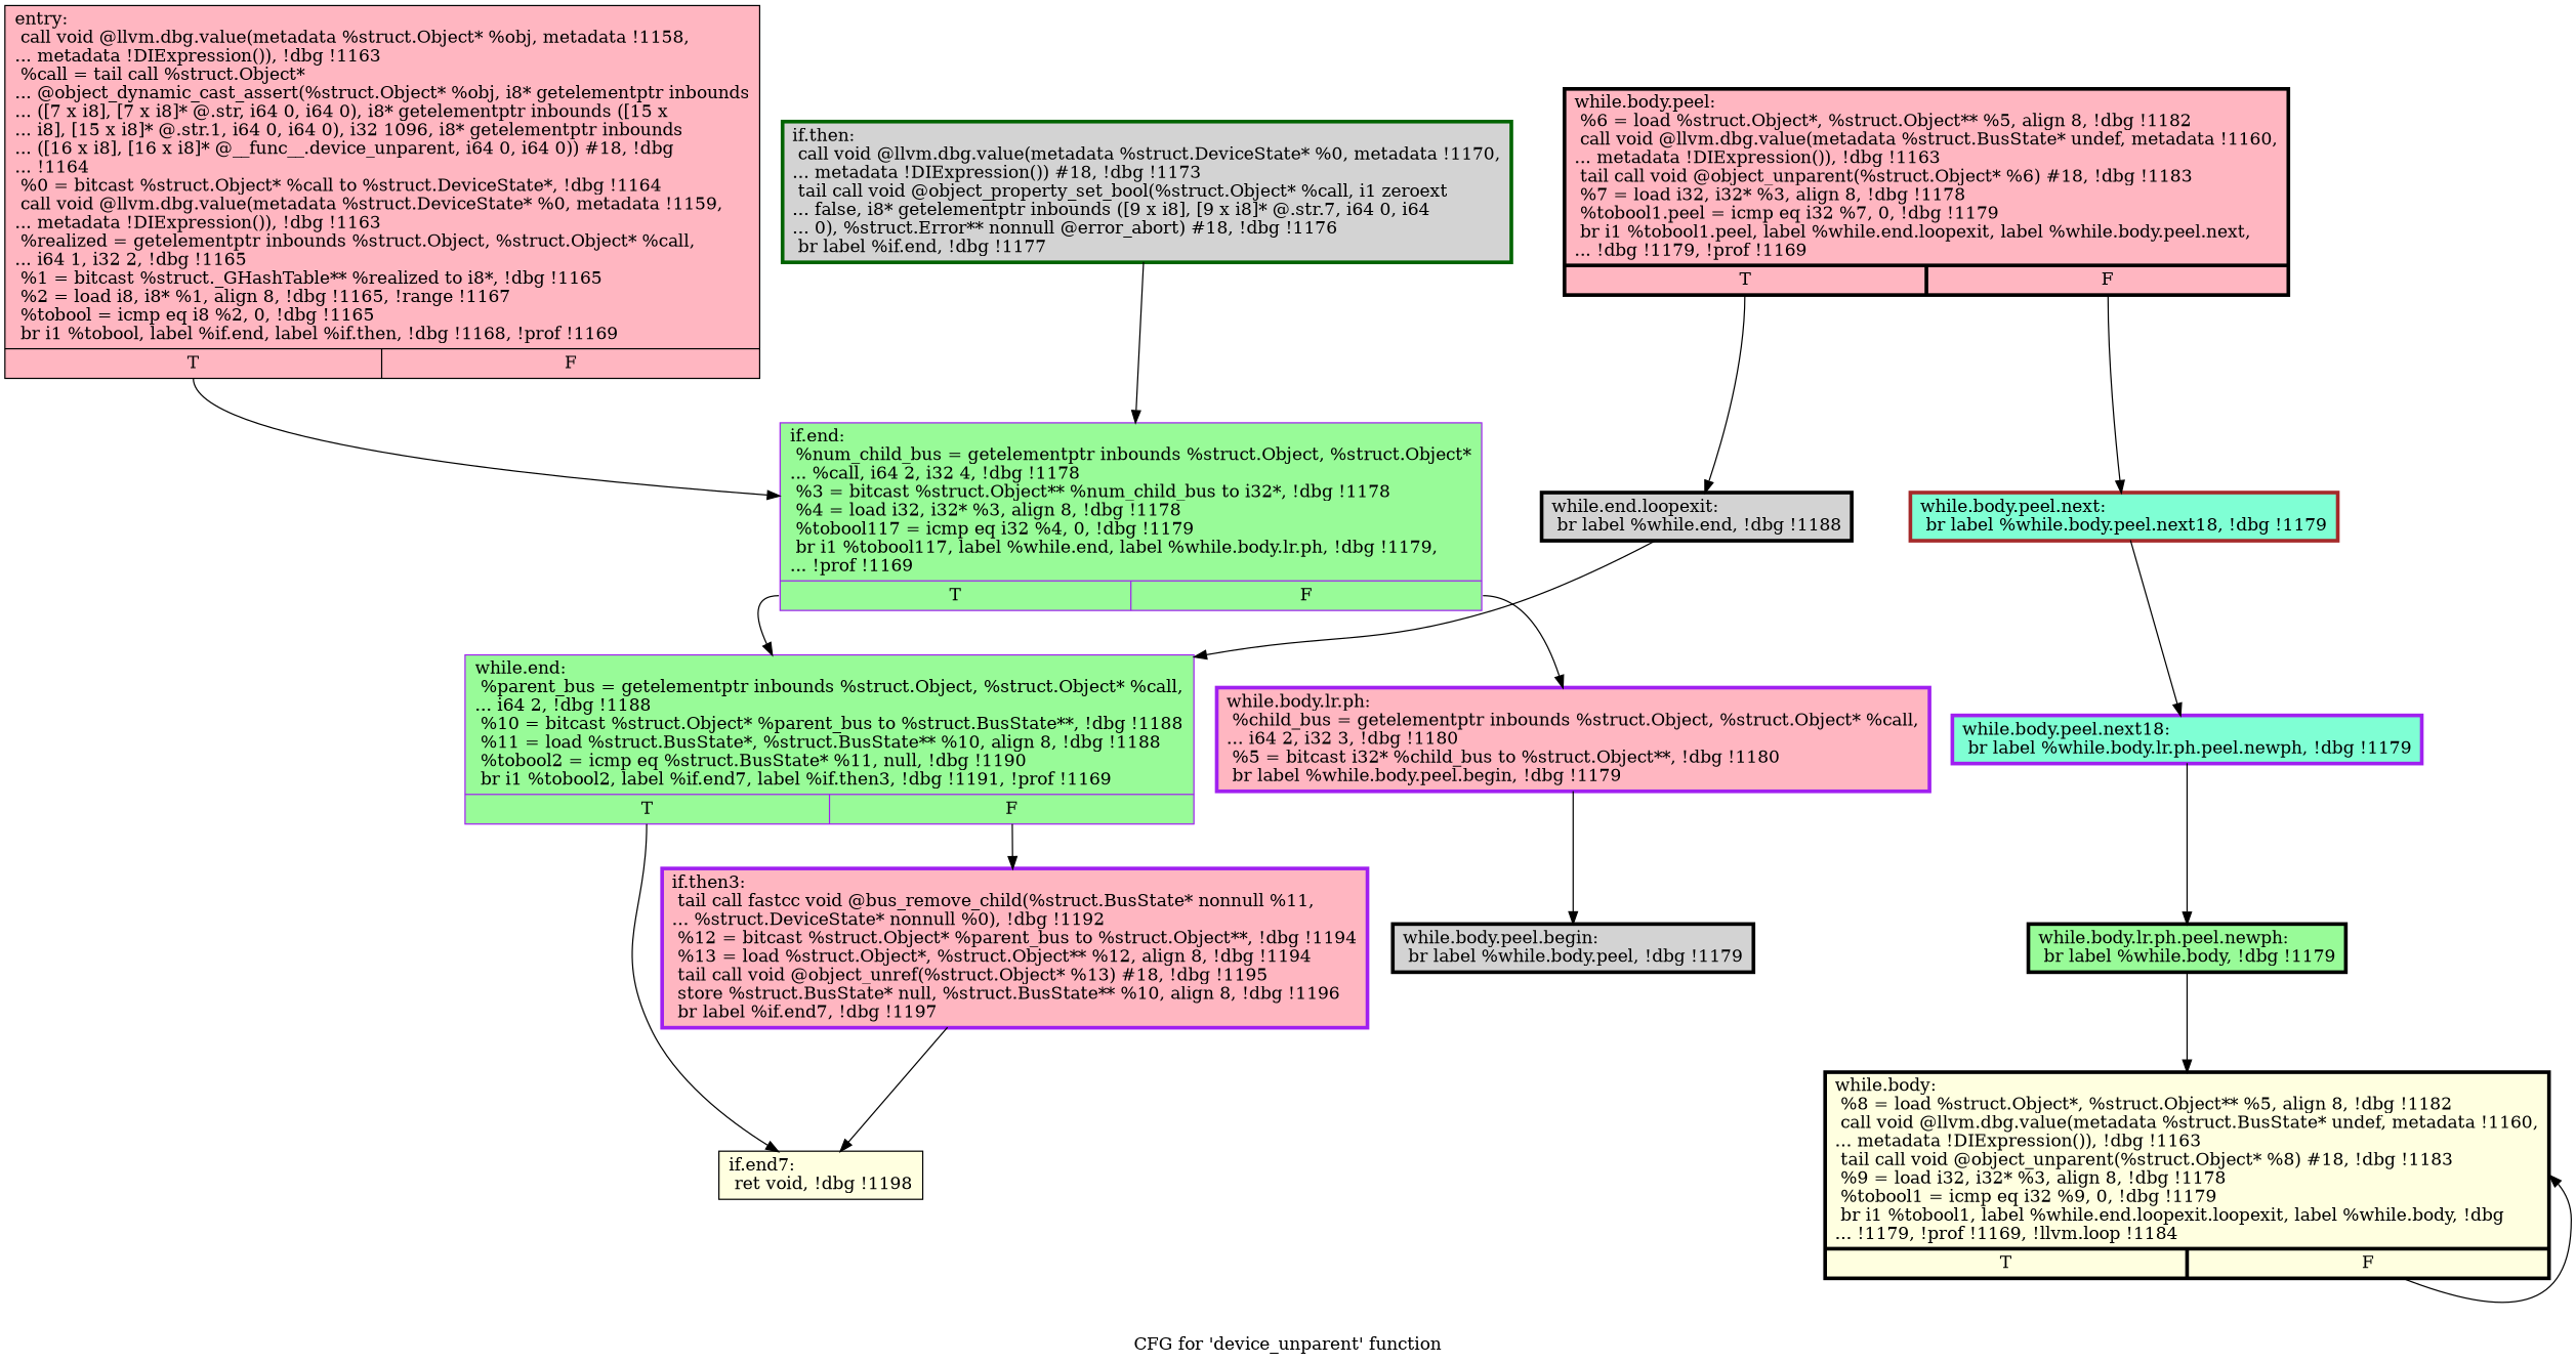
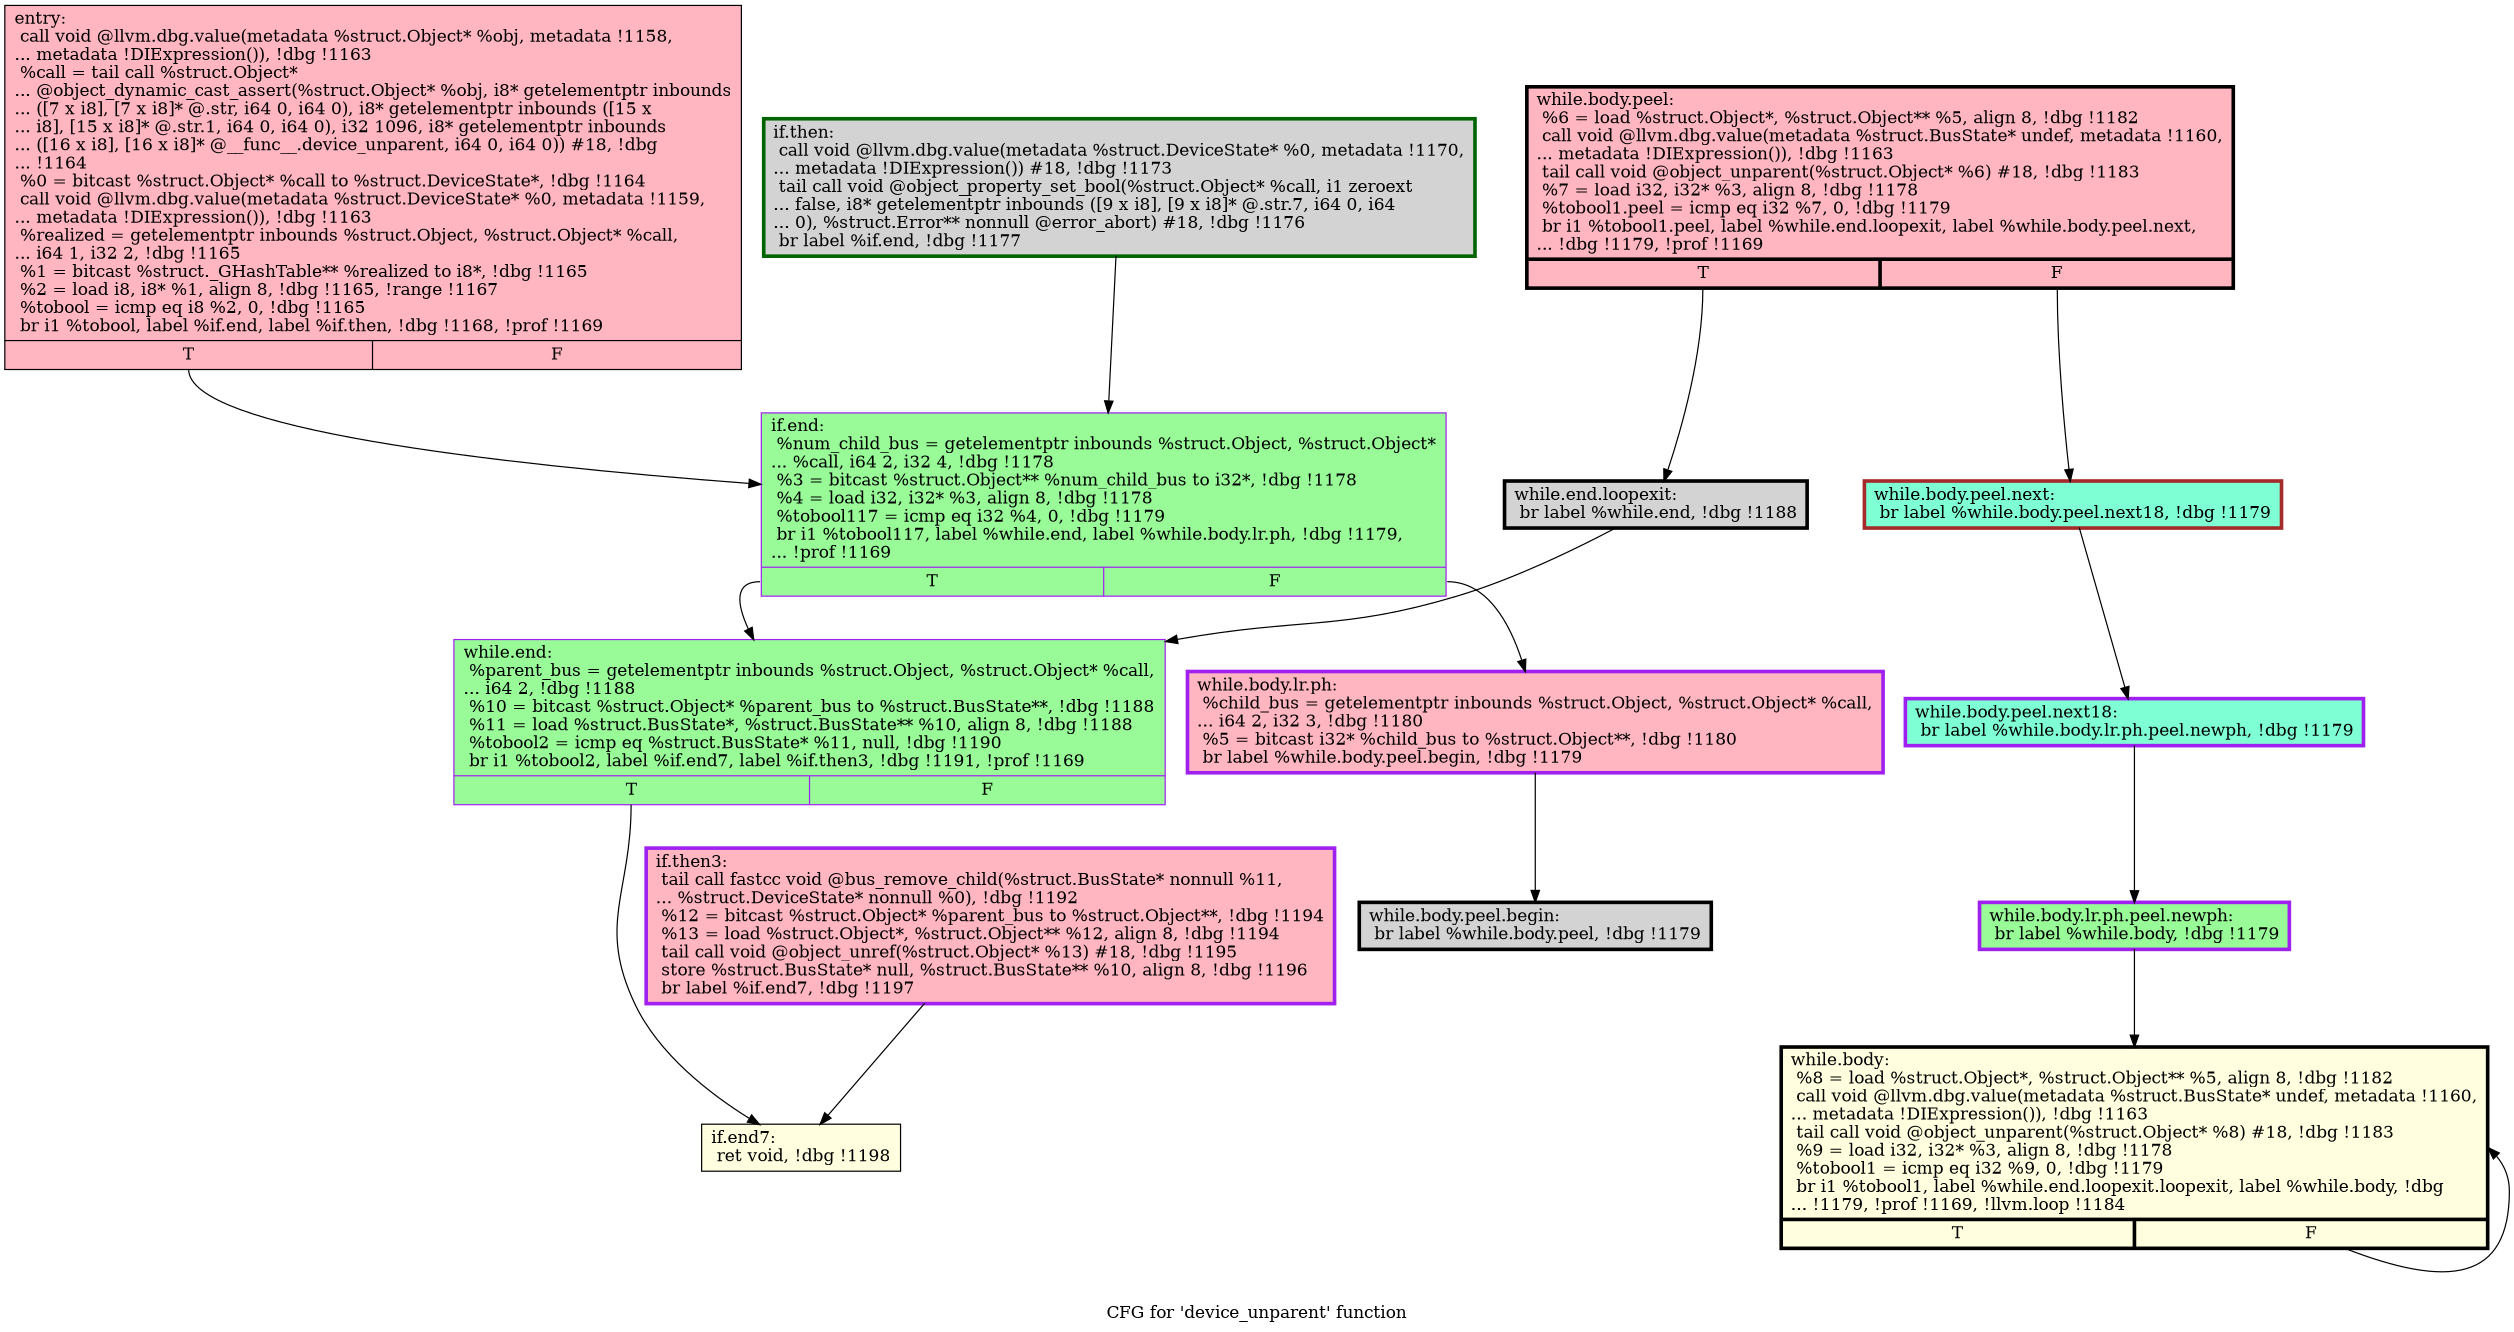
  digraph {
    label="CFG for 'device_unparent' function"
    node [color=black fillcolor=lightpink shape=record style=filled penwidth=3.0]
    n1 [label="{entry:\l  call void @llvm.dbg.value(metadata %struct.Object* %obj, metadata !1158,\l... metadata !DIExpression()), !dbg !1163\l  %call = tail call %struct.Object*\l... @object_dynamic_cast_assert(%struct.Object* %obj, i8* getelementptr inbounds\l... ([7 x i8], [7 x i8]* @.str, i64 0, i64 0), i8* getelementptr inbounds ([15 x\l... i8], [15 x i8]* @.str.1, i64 0, i64 0), i32 1096, i8* getelementptr inbounds\l... ([16 x i8], [16 x i8]* @__func__.device_unparent, i64 0, i64 0)) #18, !dbg\l... !1164\l  %0 = bitcast %struct.Object* %call to %struct.DeviceState*, !dbg !1164\l  call void @llvm.dbg.value(metadata %struct.DeviceState* %0, metadata !1159,\l... metadata !DIExpression()), !dbg !1163\l  %realized = getelementptr inbounds %struct.Object, %struct.Object* %call,\l... i64 1, i32 2, !dbg !1165\l  %1 = bitcast %struct._GHashTable** %realized to i8*, !dbg !1165\l  %2 = load i8, i8* %1, align 8, !dbg !1165, !range !1167\l  %tobool = icmp eq i8 %2, 0, !dbg !1165\l  br i1 %tobool, label %if.end, label %if.then, !dbg !1168, !prof !1169\l|{<s0>T|<s1>F}}" penwidth=""]
    n2 [color=purple fillcolor=palegreen label="{if.end:                                           \l  %num_child_bus = getelementptr inbounds %struct.Object, %struct.Object*\l... %call, i64 2, i32 4, !dbg !1178\l  %3 = bitcast %struct.Object** %num_child_bus to i32*, !dbg !1178\l  %4 = load i32, i32* %3, align 8, !dbg !1178\l  %tobool117 = icmp eq i32 %4, 0, !dbg !1179\l  br i1 %tobool117, label %while.end, label %while.body.lr.ph, !dbg !1179,\l... !prof !1169\l|{<s0>T|<s1>F}}" penwidth=""]
    n3 [color=purple fillcolor=palegreen label="{while.end:                                        \l  %parent_bus = getelementptr inbounds %struct.Object, %struct.Object* %call,\l... i64 2, !dbg !1188\l  %10 = bitcast %struct.Object* %parent_bus to %struct.BusState**, !dbg !1188\l  %11 = load %struct.BusState*, %struct.BusState** %10, align 8, !dbg !1188\l  %tobool2 = icmp eq %struct.BusState* %11, null, !dbg !1190\l  br i1 %tobool2, label %if.end7, label %if.then3, !dbg !1191, !prof !1169\l|{<s0>T|<s1>F}}" penwidth=""]
    n4 [color=purple label="{while.body.lr.ph:                                 \l  %child_bus = getelementptr inbounds %struct.Object, %struct.Object* %call,\l... i64 2, i32 3, !dbg !1180\l  %5 = bitcast i32* %child_bus to %struct.Object**, !dbg !1180\l  br label %while.body.peel.begin, !dbg !1179\l}"]
    n5 [color=darkgreen fillcolor=lightgrey label="{if.then:                                          \l  call void @llvm.dbg.value(metadata %struct.DeviceState* %0, metadata !1170,\l... metadata !DIExpression()) #18, !dbg !1173\l  tail call void @object_property_set_bool(%struct.Object* %call, i1 zeroext\l... false, i8* getelementptr inbounds ([9 x i8], [9 x i8]* @.str.7, i64 0, i64\l... 0), %struct.Error** nonnull @error_abort) #18, !dbg !1176\l  br label %if.end, !dbg !1177\l}"]
    n6 [fillcolor=lightyellow label="{if.end7:                                          \l  ret void, !dbg !1198\l}" penwidth=""]
    n7 [color=purple label="{if.then3:                                         \l  tail call fastcc void @bus_remove_child(%struct.BusState* nonnull %11,\l... %struct.DeviceState* nonnull %0), !dbg !1192\l  %12 = bitcast %struct.Object* %parent_bus to %struct.Object**, !dbg !1194\l  %13 = load %struct.Object*, %struct.Object** %12, align 8, !dbg !1194\l  tail call void @object_unref(%struct.Object* %13) #18, !dbg !1195\l  store %struct.BusState* null, %struct.BusState** %10, align 8, !dbg !1196\l  br label %if.end7, !dbg !1197\l}"]
    n8 [fillcolor=lightgrey label="{while.body.peel.begin:                            \l  br label %while.body.peel, !dbg !1179\l}"]
    n9 [label="{while.body.peel:                                  \l  %6 = load %struct.Object*, %struct.Object** %5, align 8, !dbg !1182\l  call void @llvm.dbg.value(metadata %struct.BusState* undef, metadata !1160,\l... metadata !DIExpression()), !dbg !1163\l  tail call void @object_unparent(%struct.Object* %6) #18, !dbg !1183\l  %7 = load i32, i32* %3, align 8, !dbg !1178\l  %tobool1.peel = icmp eq i32 %7, 0, !dbg !1179\l  br i1 %tobool1.peel, label %while.end.loopexit, label %while.body.peel.next,\l... !dbg !1179, !prof !1169\l|{<s0>T|<s1>F}}"]
    n10 [fillcolor=lightgrey label="{while.end.loopexit:                               \l  br label %while.end, !dbg !1188\l}"]
    n11 [color=brown fillcolor=aquamarine label="{while.body.peel.next:                             \l  br label %while.body.peel.next18, !dbg !1179\l}"]
    n12 [color=purple fillcolor=aquamarine label="{while.body.peel.next18:                           \l  br label %while.body.lr.ph.peel.newph, !dbg !1179\l}"]
-   n13 [fillcolor=palegreen label="{while.body.lr.ph.peel.newph:                      \l  br label %while.body, !dbg !1179\l}"]
+   n13 [color=purple fillcolor=palegreen label="{while.body.lr.ph.peel.newph:                      \l  br label %while.body, !dbg !1179\l}"]
    n14 [fillcolor=lightyellow label="{while.body:                                       \l  %8 = load %struct.Object*, %struct.Object** %5, align 8, !dbg !1182\l  call void @llvm.dbg.value(metadata %struct.BusState* undef, metadata !1160,\l... metadata !DIExpression()), !dbg !1163\l  tail call void @object_unparent(%struct.Object* %8) #18, !dbg !1183\l  %9 = load i32, i32* %3, align 8, !dbg !1178\l  %tobool1 = icmp eq i32 %9, 0, !dbg !1179\l  br i1 %tobool1, label %while.end.loopexit.loopexit, label %while.body, !dbg\l... !1179, !prof !1169, !llvm.loop !1184\l|{<s0>T|<s1>F}}"]
    n1 -> n2 [tailport=s0]
    n2 -> n3 [tailport=s0]
    n2 -> n4 [tailport=s1]
    n3 -> n6 [tailport=s0]
-   n3 -> n7 [tailport=s1]
    n4 -> n8
    n5 -> n2
    n7 -> n6
    n9 -> n10 [tailport=s0]
    n9 -> n11 [tailport=s1]
    n10 -> n3
    n11 -> n12
    n12 -> n13
    n13 -> n14
    n14 -> n14 [tailport=s1]
  }
